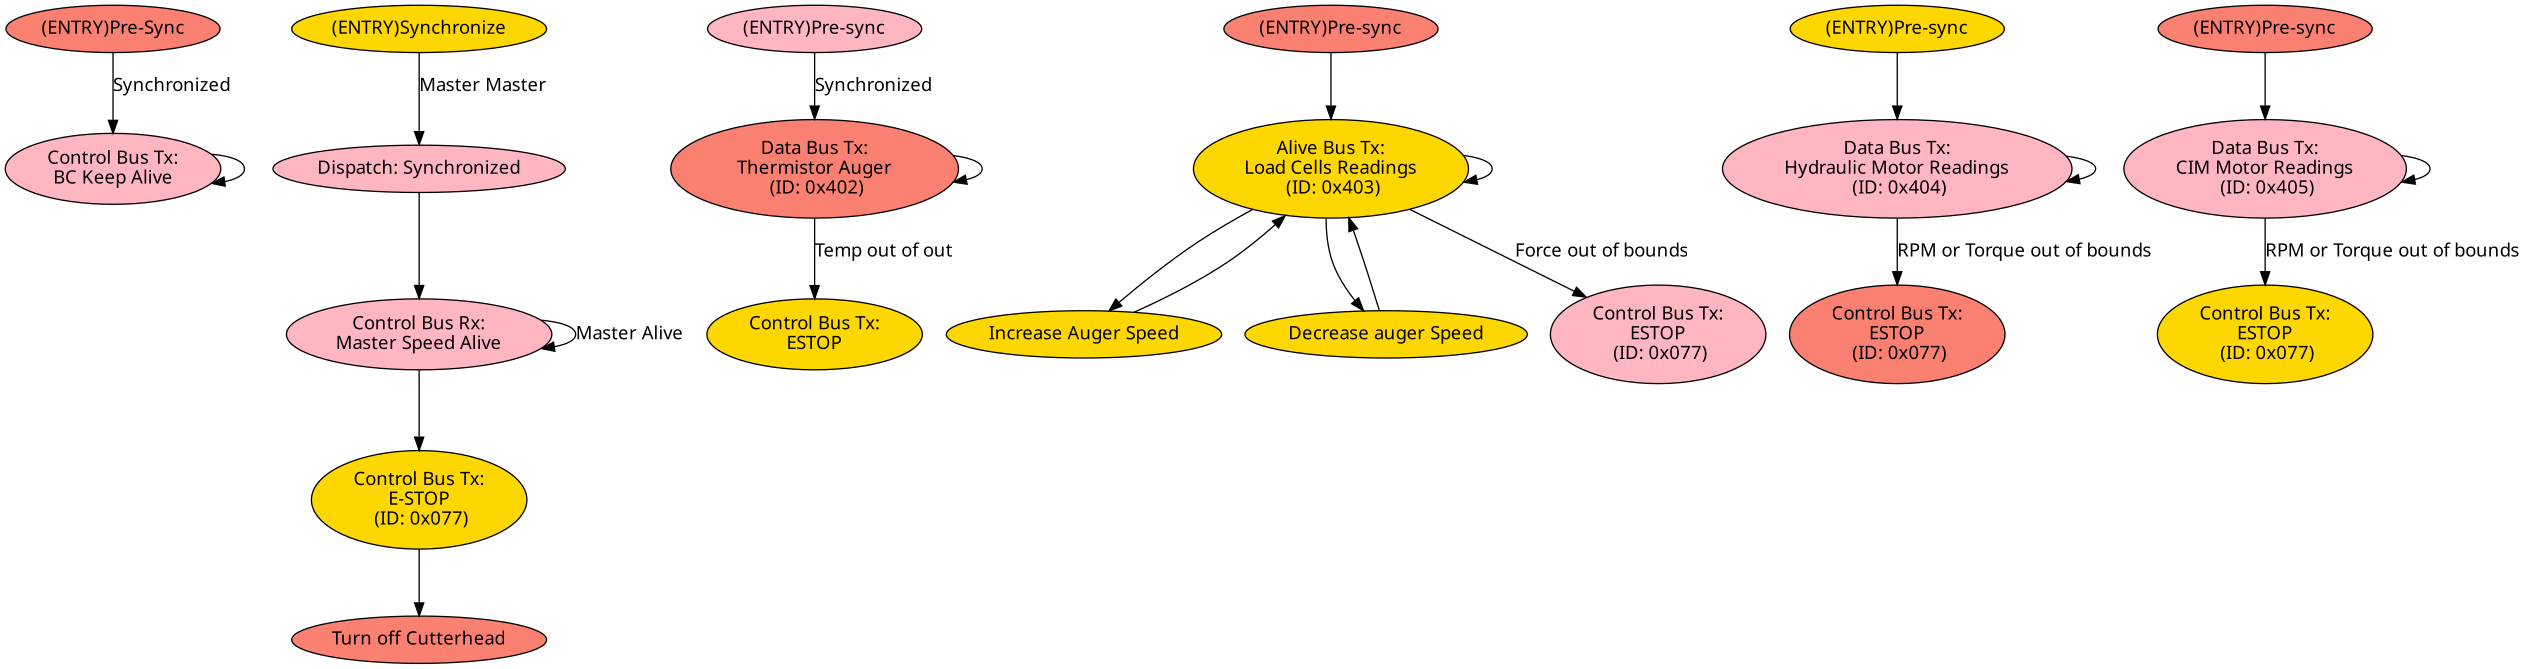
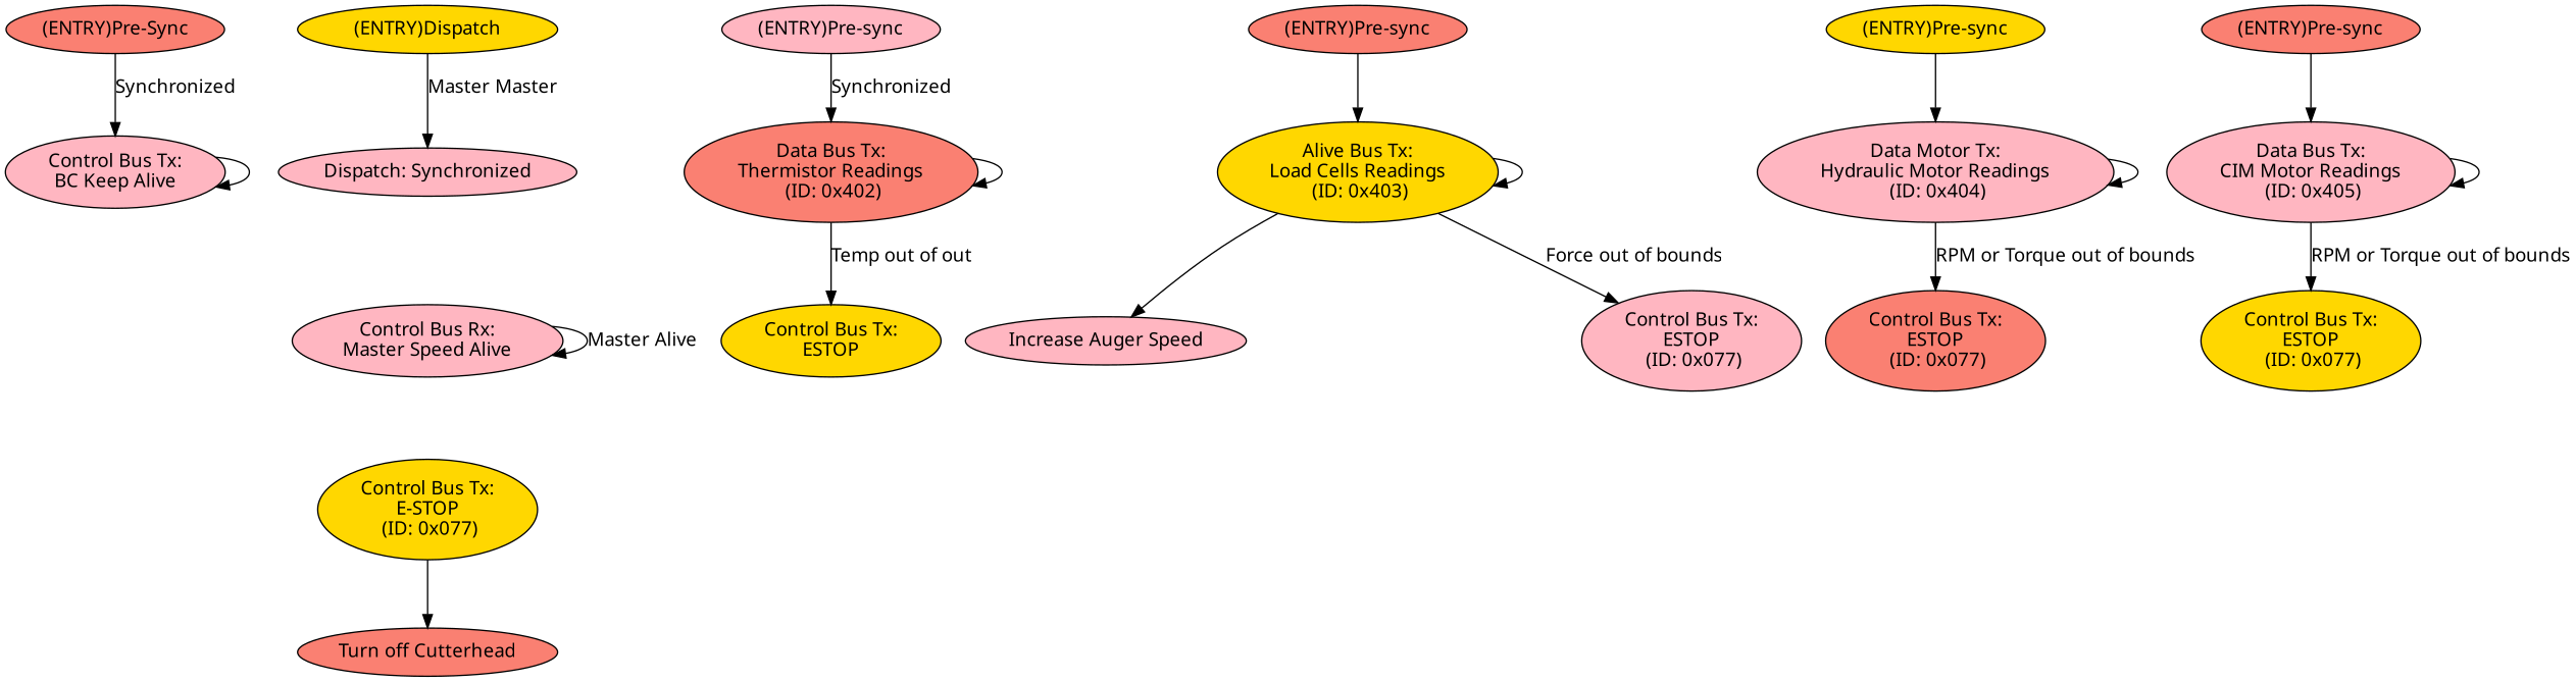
  digraph {
    fontname="Noto Sans"
    node [fillcolor=lightpink fontname="Noto Sans" style=filled]
    edge [fontname="Noto Sans"]
    n1 [fillcolor=salmon label="(ENTRY)Pre-Sync"]
    n2 [label="Control Bus Tx:\nBC Keep Alive"]
-   n3 [fillcolor=gold label="(ENTRY)Synchronize"]
+   n3 [fillcolor=gold label="(ENTRY)Dispatch"]
    n4 [label="Dispatch: Synchronized"]
    n5 [label="Control Bus Rx:\nMaster Speed Alive"]
    n6 [fillcolor=gold label="Control Bus Tx:\nE-STOP\n (ID: 0x077)"]
    n7 [fillcolor=salmon label="Turn off Cutterhead"]
    n8 [label="(ENTRY)Pre-sync"]
-   n9 [fillcolor=salmon label="Data Bus Tx:\nThermistor Auger\n (ID: 0x402)"]
+   n9 [fillcolor=salmon label="Data Bus Tx:\nThermistor Readings\n (ID: 0x402)"]
    n10 [fillcolor=gold label="Control Bus Tx:\nESTOP"]
    n11 [fillcolor=salmon label="(ENTRY)Pre-sync"]
    n12 [fillcolor=gold label="Alive Bus Tx:\nLoad Cells Readings\n (ID: 0x403)"]
-   n13 [fillcolor=gold label="Increase Auger Speed"]
-   n14 [fillcolor=gold label="Decrease auger Speed"]
+   n13 [label="Increase Auger Speed"]
    n15 [label="Control Bus Tx:\nESTOP\n (ID: 0x077)"]
    n16 [fillcolor=gold label="(ENTRY)Pre-sync"]
-   n17 [label="Data Bus Tx:\nHydraulic Motor Readings\n (ID: 0x404)"]
+   n17 [label="Data Motor Tx:\nHydraulic Motor Readings\n (ID: 0x404)"]
    n18 [fillcolor=salmon label="Control Bus Tx:\nESTOP\n (ID: 0x077)"]
    n19 [fillcolor=salmon label="(ENTRY)Pre-sync"]
    n20 [label="Data Bus Tx:\nCIM Motor Readings\n (ID: 0x405)"]
    n21 [fillcolor=gold label="Control Bus Tx:\nESTOP\n (ID: 0x077)"]
    n1 -> n2 [label=Synchronized]
    n2 -> n2 [label=" "]
    n3 -> n4 [label="Master Master"]
-   n4 -> n5 [label=" "]
    n5 -> n5 [label="Master Alive"]
-   n5 -> n6 [label=" "]
    n6 -> n7 [label=" "]
    n8 -> n9 [label=Synchronized]
    n9 -> n9 [label=" "]
    n9 -> n10 [label="Temp out of out"]
    n11 -> n12 [label=" "]
    n12 -> n12 [label=" "]
    n12 -> n13 [label="      "]
-   n12 -> n14 [label="     "]
    n12 -> n15 [label="Force out of bounds"]
-   n13 -> n12 [label=" "]
-   n14 -> n12 [label=" "]
    n16 -> n17 [label=" "]
    n17 -> n17 [label=" "]
    n17 -> n18 [label="RPM or Torque out of bounds"]
    n19 -> n20 [label=" "]
    n20 -> n20 [label=" "]
    n20 -> n21 [label="RPM or Torque out of bounds"]
  }
